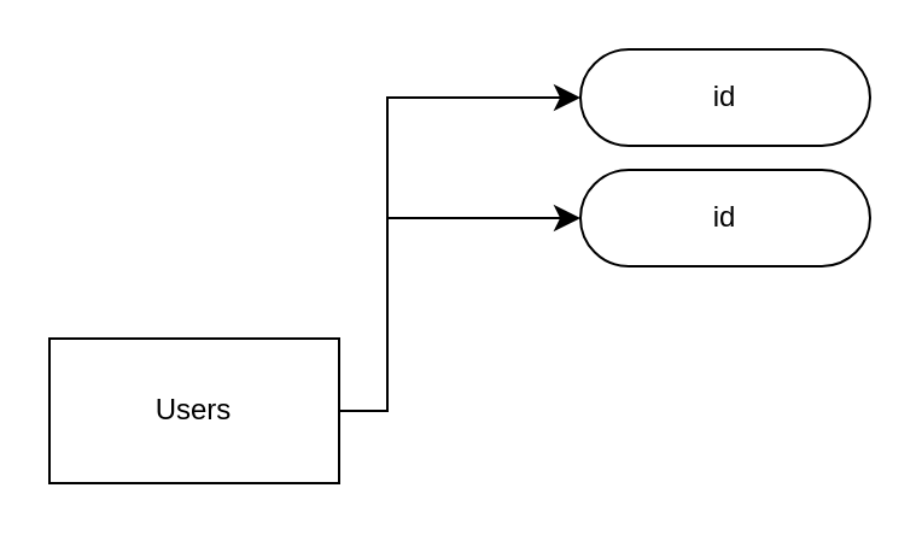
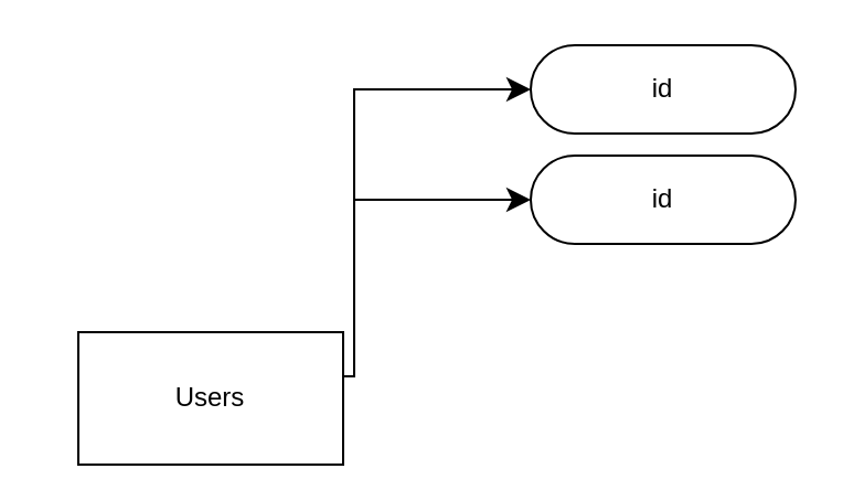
  <mxCell id="0" />
  <mxCell id="1" parent="0" />
- <mxCell id="2" value="Users" style="rounded=0;whiteSpace=wrap;html=1;" vertex="1" parent="1"><mxGeometry x="20" y="140" width="120" height="60" as="geometry" /></mxCell>
+ <mxCell id="2" value="Users" style="rounded=0;whiteSpace=wrap;html=1;" vertex="1" parent="1"><mxGeometry x="35" y="150" width="120" height="60" as="geometry" /></mxCell>
  <mxCell id="3" value="id" style="rounded=1;whiteSpace=wrap;html=1;arcSize=50;" vertex="1" parent="1"><mxGeometry x="240" y="20" width="120" height="40" as="geometry" /></mxCell>
  <mxCell id="4" value="" style="endArrow=classic;html=1;rounded=0;fontSize=12;startSize=8;endSize=8;exitX=1;exitY=0.5;exitDx=0;exitDy=0;entryX=0;entryY=0.5;entryDx=0;entryDy=0;edgeStyle=orthogonalEdgeStyle;" edge="1" parent="1" source="2" target="3"><mxGeometry width="50" height="50" relative="1" as="geometry"><mxPoint x="410" y="280" as="sourcePoint" /><mxPoint x="460" y="230" as="targetPoint" /><Array as="points"><mxPoint x="160" y="170" /><mxPoint x="160" y="40" /></Array></mxGeometry></mxCell>
  <mxCell id="5" value="id" style="rounded=1;whiteSpace=wrap;html=1;arcSize=50;" vertex="1" parent="1"><mxGeometry x="240" y="70" width="120" height="40" as="geometry" /></mxCell>
  <mxCell id="6" value="" style="endArrow=classic;html=1;rounded=0;fontSize=12;startSize=8;endSize=8;exitX=1;exitY=0.5;exitDx=0;exitDy=0;entryX=0;entryY=0.5;entryDx=0;entryDy=0;edgeStyle=orthogonalEdgeStyle;" edge="1" parent="1" target="5" source="2"><mxGeometry width="50" height="50" relative="1" as="geometry"><mxPoint x="140" y="220" as="sourcePoint" /><mxPoint x="460" y="280" as="targetPoint" /><Array as="points"><mxPoint x="160" y="170" /><mxPoint x="160" y="90" /></Array></mxGeometry></mxCell>
